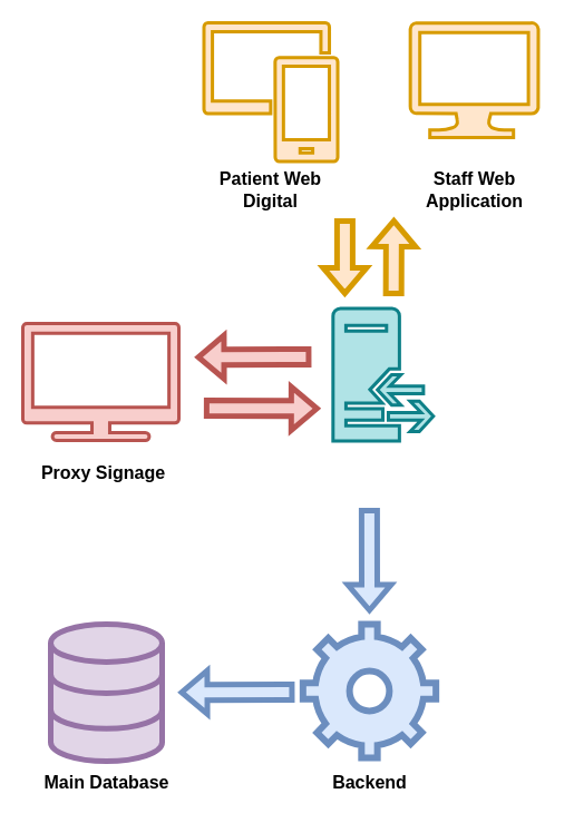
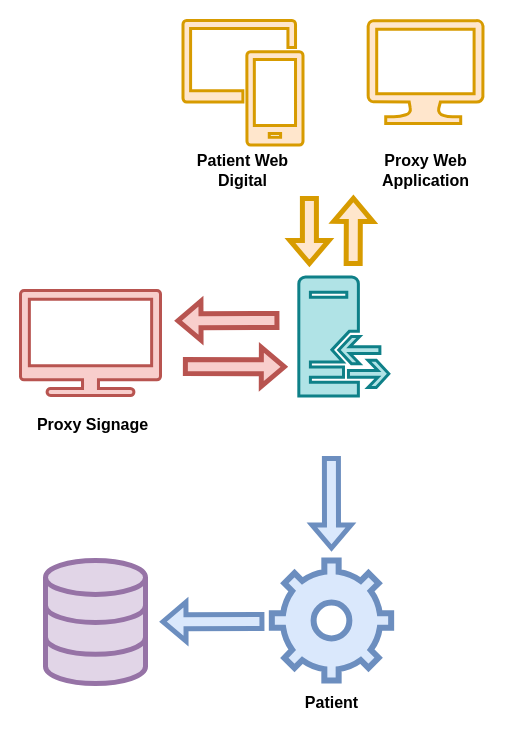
  <mxCell id="0" />
  <mxCell id="1" parent="0" />
  <mxCell id="2" value="" style="sketch=0;pointerEvents=1;shadow=0;dashed=0;html=1;strokeColor=#0e8088;fillColor=#b0e3e6;labelPosition=center;verticalLabelPosition=bottom;verticalAlign=top;outlineConnect=0;align=center;shape=mxgraph.office.servers.reverse_proxy;strokeWidth=3;" parent="1" vertex="1"><mxGeometry x="298.32" y="276.45" width="90" height="119" as="geometry" /></mxCell>
  <mxCell id="3" value="" style="sketch=0;pointerEvents=1;shadow=0;dashed=0;html=1;strokeColor=#d79b00;labelPosition=center;verticalLabelPosition=bottom;verticalAlign=top;align=center;fillColor=#ffe6cc;shape=mxgraph.mscae.intune.device_group;strokeWidth=3;" parent="1" vertex="1"><mxGeometry x="182.5" y="20" width="120" height="124.58" as="geometry" /></mxCell>
  <mxCell id="4" value="" style="html=1;verticalLabelPosition=bottom;align=center;labelBackgroundColor=#ffffff;verticalAlign=top;strokeWidth=5;strokeColor=#9673a6;shadow=0;dashed=0;shape=mxgraph.ios7.icons.data;fillColor=#e1d5e7;" parent="1" vertex="1"><mxGeometry x="45" y="560" width="100" height="123.1" as="geometry" /></mxCell>
  <mxCell id="5" value="" style="shape=flexArrow;endArrow=classic;html=1;rounded=0;strokeWidth=5;strokeColor=#6c8ebf;fillColor=#dae8fc;" parent="1" edge="1"><mxGeometry width="50" height="50" relative="1" as="geometry"><mxPoint x="330.91" y="455.45" as="sourcePoint" /><mxPoint x="331" y="550" as="targetPoint" /></mxGeometry></mxCell>
  <mxCell id="6" value="" style="shape=flexArrow;endArrow=classic;html=1;rounded=0;strokeWidth=5;strokeColor=#b85450;fillColor=#f8cecc;" parent="1" edge="1"><mxGeometry width="50" height="50" relative="1" as="geometry"><mxPoint x="278.94" y="320" as="sourcePoint" /><mxPoint x="175" y="320.27" as="targetPoint" /></mxGeometry></mxCell>
  <mxCell id="7" value="Patient Web Digital" style="text;html=1;strokeColor=none;fillColor=none;align=center;verticalAlign=middle;whiteSpace=wrap;rounded=0;fontSize=16;fontStyle=1" parent="1" vertex="1"><mxGeometry x="175" y="154.58" width="135" height="30" as="geometry" /></mxCell>
- <mxCell id="8" value="Main Database" style="text;html=1;strokeColor=none;fillColor=none;align=center;verticalAlign=middle;whiteSpace=wrap;rounded=0;fontSize=16;fontStyle=1" parent="1" vertex="1"><mxGeometry x="27.5" y="686.9" width="135" height="30" as="geometry" /></mxCell>
- <mxCell id="9" value="Backend" style="text;html=1;strokeColor=none;fillColor=none;align=center;verticalAlign=middle;whiteSpace=wrap;rounded=0;fontSize=16;fontStyle=1" parent="1" vertex="1"><mxGeometry x="263.94" y="686.9" width="135" height="30" as="geometry" /></mxCell>
+ <mxCell id="9" value="Patient" style="text;html=1;strokeColor=none;fillColor=none;align=center;verticalAlign=middle;whiteSpace=wrap;rounded=0;fontSize=16;fontStyle=1" parent="1" vertex="1"><mxGeometry x="263.94" y="686.9" width="135" height="30" as="geometry" /></mxCell>
  <mxCell id="10" value="" style="shape=flexArrow;endArrow=classic;html=1;rounded=0;strokeWidth=5;strokeColor=#d79b00;fillColor=#ffe6cc;" parent="1" edge="1"><mxGeometry width="50" height="50" relative="1" as="geometry"><mxPoint x="308.91" y="195.45" as="sourcePoint" /><mxPoint x="308.91" y="265.45" as="targetPoint" /></mxGeometry></mxCell>
  <mxCell id="11" value="" style="shape=flexArrow;endArrow=classic;html=1;rounded=0;strokeWidth=5;strokeColor=#d79b00;fillColor=#ffe6cc;" parent="1" edge="1"><mxGeometry width="50" height="50" relative="1" as="geometry"><mxPoint x="352.66" y="265.45" as="sourcePoint" /><mxPoint x="352.91" y="195.45" as="targetPoint" /></mxGeometry></mxCell>
  <mxCell id="12" value="" style="html=1;verticalLabelPosition=bottom;align=center;labelBackgroundColor=#ffffff;verticalAlign=top;strokeWidth=6;strokeColor=#6c8ebf;shadow=0;dashed=0;shape=mxgraph.ios7.icons.settings;fillColor=#dae8fc;" parent="1" vertex="1"><mxGeometry x="271.33" y="560" width="119.32" height="120" as="geometry" /></mxCell>
  <mxCell id="13" value="" style="verticalLabelPosition=bottom;html=1;verticalAlign=top;align=center;strokeColor=#d79b00;fillColor=#ffe6cc;shape=mxgraph.azure.computer;pointerEvents=1;strokeWidth=3;" vertex="1" parent="1"><mxGeometry x="367.5" y="20" width="115" height="103" as="geometry" /></mxCell>
- <mxCell id="14" value="Staff Web Application" style="text;html=1;strokeColor=none;fillColor=none;align=center;verticalAlign=middle;whiteSpace=wrap;rounded=0;fontSize=16;fontStyle=1" vertex="1" parent="1"><mxGeometry x="357.5" y="154.58" width="135" height="30" as="geometry" /></mxCell>
+ <mxCell id="14" value="Proxy Web Application" style="text;html=1;strokeColor=none;fillColor=none;align=center;verticalAlign=middle;whiteSpace=wrap;rounded=0;fontSize=16;fontStyle=1" vertex="1" parent="1"><mxGeometry x="357.5" y="154.58" width="135" height="30" as="geometry" /></mxCell>
  <mxCell id="15" value="" style="sketch=0;pointerEvents=1;shadow=0;dashed=0;html=1;strokeColor=#b85450;fillColor=#f8cecc;labelPosition=center;verticalLabelPosition=bottom;verticalAlign=top;outlineConnect=0;align=center;shape=mxgraph.office.devices.tv;strokeWidth=3;" vertex="1" parent="1"><mxGeometry x="20" y="290.05" width="140" height="105" as="geometry" /></mxCell>
  <mxCell id="16" value="" style="shape=flexArrow;endArrow=classic;html=1;rounded=0;strokeWidth=5;strokeColor=#6c8ebf;fillColor=#dae8fc;" edge="1" parent="1"><mxGeometry width="50" height="50" relative="1" as="geometry"><mxPoint x="263.94" y="620.96" as="sourcePoint" /><mxPoint x="160" y="621.23" as="targetPoint" /></mxGeometry></mxCell>
  <mxCell id="17" value="Proxy Signage" style="text;html=1;strokeColor=none;fillColor=none;align=center;verticalAlign=middle;whiteSpace=wrap;rounded=0;fontSize=16;fontStyle=1" vertex="1" parent="1"><mxGeometry x="25" y="409.05" width="135" height="30" as="geometry" /></mxCell>
  <mxCell id="18" value="" style="shape=flexArrow;endArrow=classic;html=1;rounded=0;strokeWidth=5;strokeColor=#b85450;fillColor=#f8cecc;" edge="1" parent="1"><mxGeometry width="50" height="50" relative="1" as="geometry"><mxPoint x="182.39" y="366.09" as="sourcePoint" /><mxPoint x="286.33" y="366.36" as="targetPoint" /></mxGeometry></mxCell>
